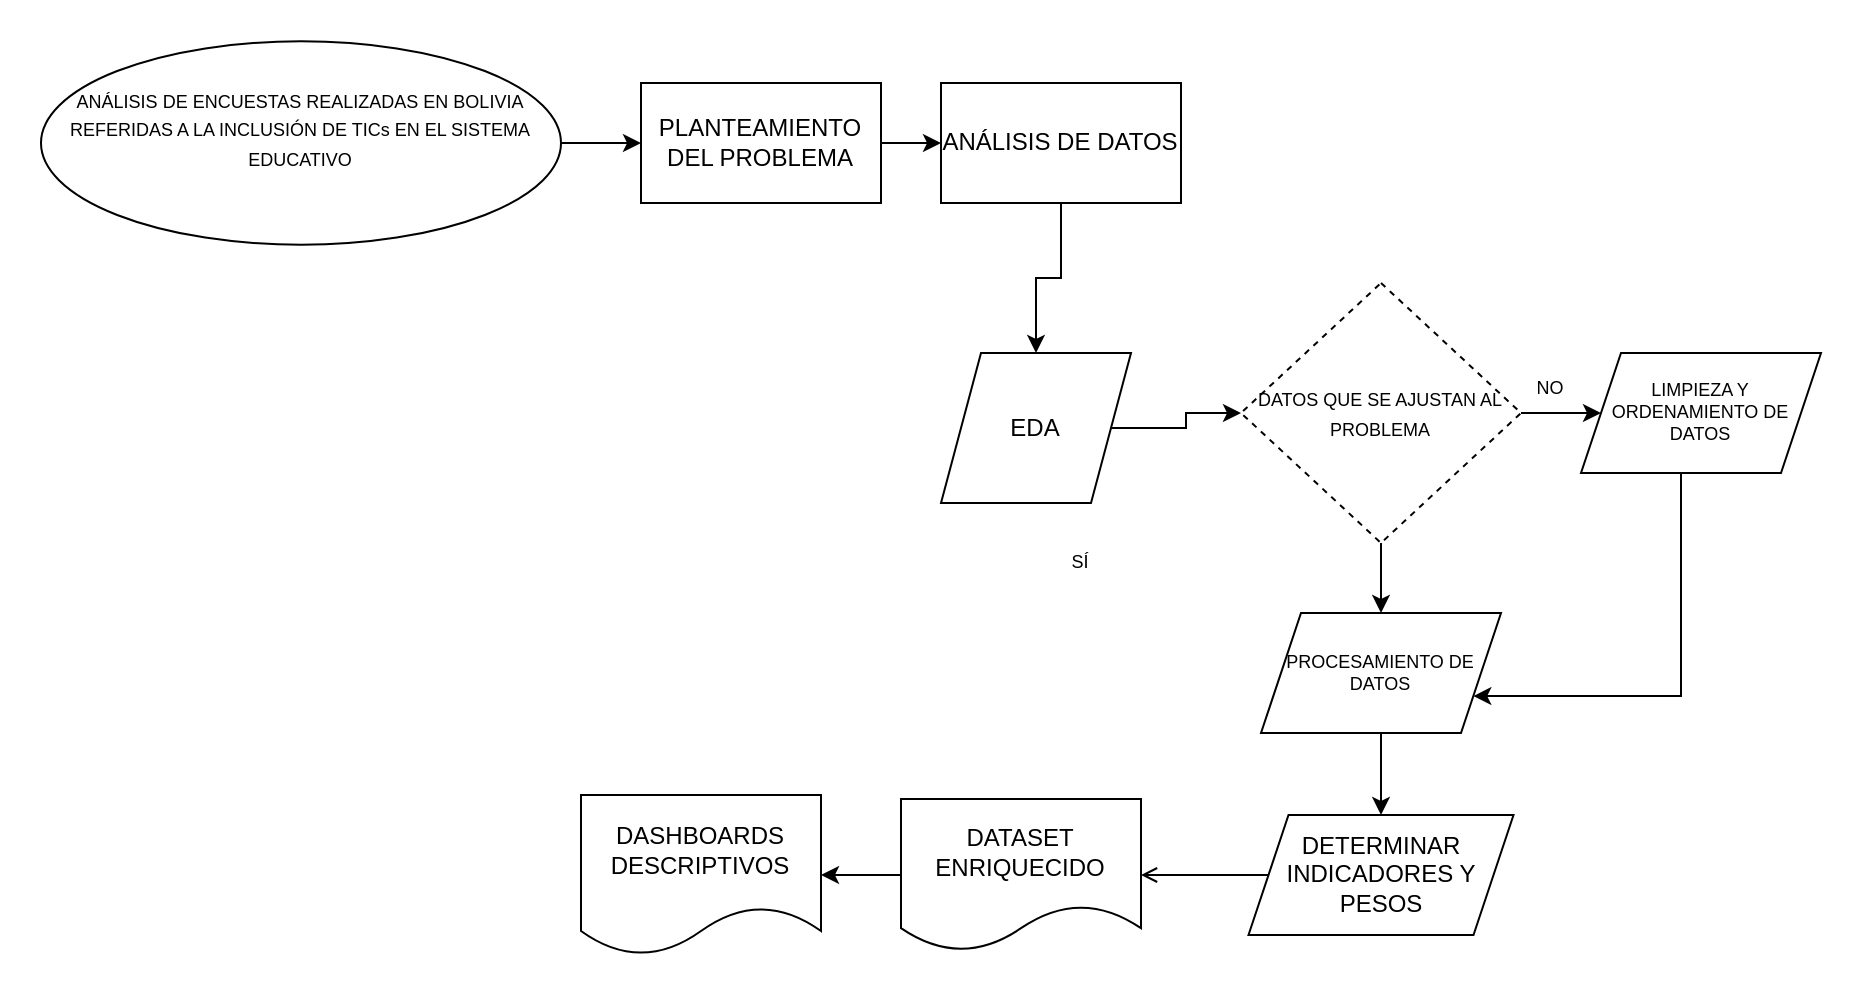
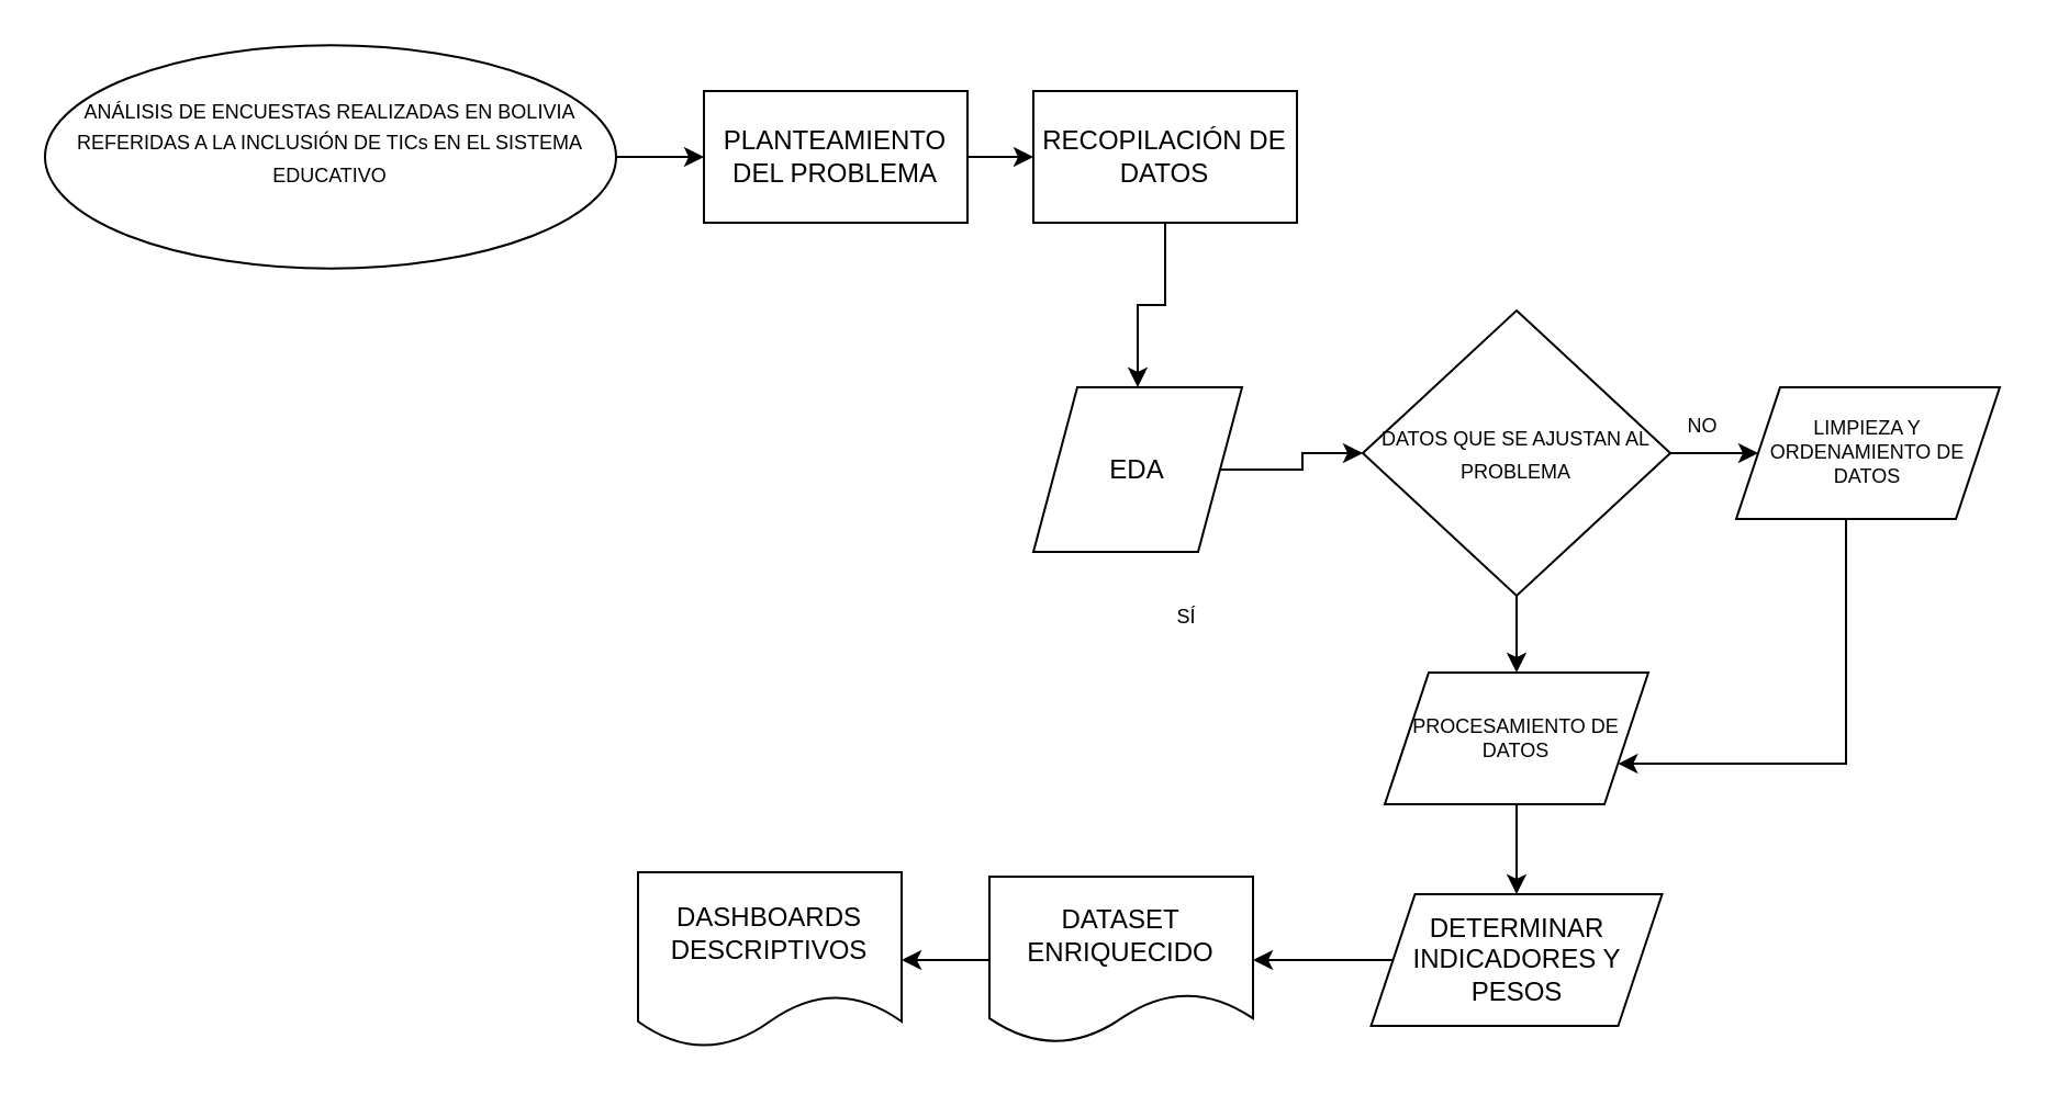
  <mxCell id="0" />
  <mxCell id="1" parent="0" />
  <mxCell id="2" style="edgeStyle=orthogonalEdgeStyle;rounded=0;orthogonalLoop=1;jettySize=auto;html=1;entryX=0;entryY=0.5;entryDx=0;entryDy=0;" edge="1" parent="1" source="3" target="5"><mxGeometry relative="1" as="geometry" /></mxCell>
  <mxCell id="3" value="&lt;div&gt;&lt;font style=&quot;font-size: 9px;&quot;&gt;ANÁLISIS DE ENCUESTAS REALIZADAS EN BOLIVIA REFERIDAS A LA INCLUSIÓN DE TICs EN EL SISTEMA EDUCATIVO&lt;/font&gt;&lt;/div&gt;&lt;div&gt;&lt;br&gt;&lt;/div&gt;" style="ellipse;whiteSpace=wrap;html=1;" vertex="1" parent="1"><mxGeometry x="20" y="20.13" width="260" height="101.75" as="geometry" /></mxCell>
  <mxCell id="4" style="edgeStyle=orthogonalEdgeStyle;rounded=0;orthogonalLoop=1;jettySize=auto;html=1;entryX=0;entryY=0.5;entryDx=0;entryDy=0;" edge="1" parent="1" source="5" target="7"><mxGeometry relative="1" as="geometry" /></mxCell>
  <mxCell id="5" value="PLANTEAMIENTO DEL PROBLEMA" style="rounded=0;whiteSpace=wrap;html=1;" vertex="1" parent="1"><mxGeometry x="320" y="41" width="120" height="60" as="geometry" /></mxCell>
  <mxCell id="6" style="edgeStyle=orthogonalEdgeStyle;rounded=0;orthogonalLoop=1;jettySize=auto;html=1;entryX=0.5;entryY=0;entryDx=0;entryDy=0;" edge="1" parent="1" source="7" target="18"><mxGeometry relative="1" as="geometry" /></mxCell>
- <mxCell id="7" value="ANÁLISIS DE DATOS" style="rounded=0;whiteSpace=wrap;html=1;" vertex="1" parent="1"><mxGeometry x="470" y="41" width="120" height="60" as="geometry" /></mxCell>
+ <mxCell id="7" value="RECOPILACIÓN DE DATOS" style="rounded=0;whiteSpace=wrap;html=1;" vertex="1" parent="1"><mxGeometry x="470" y="41" width="120" height="60" as="geometry" /></mxCell>
  <mxCell id="8" style="edgeStyle=orthogonalEdgeStyle;rounded=0;orthogonalLoop=1;jettySize=auto;html=1;fontSize=9;" edge="1" parent="1" source="10" target="14"><mxGeometry relative="1" as="geometry" /></mxCell>
  <mxCell id="9" style="edgeStyle=orthogonalEdgeStyle;rounded=0;orthogonalLoop=1;jettySize=auto;html=1;entryX=0.5;entryY=0;entryDx=0;entryDy=0;fontSize=9;" edge="1" parent="1" source="10" target="16"><mxGeometry relative="1" as="geometry" /></mxCell>
- <mxCell id="10" value="&lt;font style=&quot;font-size: 9px;&quot;&gt;DATOS QUE SE AJUSTAN AL PROBLEMA&lt;/font&gt;" style="rhombus;whiteSpace=wrap;html=1;dashed=1;" vertex="1" parent="1"><mxGeometry x="620" y="141" width="140" height="130" as="geometry" /></mxCell>
+ <mxCell id="10" value="&lt;font style=&quot;font-size: 9px;&quot;&gt;DATOS QUE SE AJUSTAN AL PROBLEMA&lt;/font&gt;" style="rhombus;whiteSpace=wrap;html=1;" vertex="1" parent="1"><mxGeometry x="620" y="141" width="140" height="130" as="geometry" /></mxCell>
  <mxCell id="11" value="SÍ" style="text;html=1;strokeColor=none;fillColor=none;align=center;verticalAlign=middle;whiteSpace=wrap;rounded=0;fontSize=9;" vertex="1" parent="1"><mxGeometry x="525" y="271" width="30" height="20" as="geometry" /></mxCell>
  <mxCell id="12" value="NO" style="text;html=1;strokeColor=none;fillColor=none;align=center;verticalAlign=middle;whiteSpace=wrap;rounded=0;fontSize=9;" vertex="1" parent="1"><mxGeometry x="760" y="181" width="30" height="25" as="geometry" /></mxCell>
  <mxCell id="13" style="edgeStyle=orthogonalEdgeStyle;rounded=0;orthogonalLoop=1;jettySize=auto;html=1;entryX=1;entryY=0.75;entryDx=0;entryDy=0;" edge="1" parent="1" source="14" target="16"><mxGeometry relative="1" as="geometry"><Array as="points"><mxPoint x="840" y="348" /></Array></mxGeometry></mxCell>
  <mxCell id="14" value="LIMPIEZA Y ORDENAMIENTO DE DATOS" style="shape=parallelogram;perimeter=parallelogramPerimeter;whiteSpace=wrap;html=1;fixedSize=1;fontSize=9;" vertex="1" parent="1"><mxGeometry x="790" y="176" width="120" height="60" as="geometry" /></mxCell>
  <mxCell id="15" style="edgeStyle=orthogonalEdgeStyle;rounded=0;orthogonalLoop=1;jettySize=auto;html=1;entryX=0.5;entryY=0;entryDx=0;entryDy=0;fontSize=9;" edge="1" parent="1" source="16" target="20"><mxGeometry relative="1" as="geometry" /></mxCell>
  <mxCell id="16" value="&lt;font style=&quot;font-size: 9px;&quot;&gt;PROCESAMIENTO DE DATOS&lt;/font&gt;" style="shape=parallelogram;perimeter=parallelogramPerimeter;whiteSpace=wrap;html=1;fixedSize=1;fontSize=9;" vertex="1" parent="1"><mxGeometry x="630" y="306" width="120" height="60" as="geometry" /></mxCell>
  <mxCell id="17" style="edgeStyle=orthogonalEdgeStyle;rounded=0;orthogonalLoop=1;jettySize=auto;html=1;entryX=0;entryY=0.5;entryDx=0;entryDy=0;" edge="1" parent="1" source="18" target="10"><mxGeometry relative="1" as="geometry" /></mxCell>
  <mxCell id="18" value="EDA" style="shape=parallelogram;perimeter=parallelogramPerimeter;whiteSpace=wrap;html=1;fixedSize=1;" vertex="1" parent="1"><mxGeometry x="470" y="176" width="95" height="75" as="geometry" /></mxCell>
- <mxCell id="19" style="edgeStyle=orthogonalEdgeStyle;rounded=0;orthogonalLoop=1;jettySize=auto;html=1;entryX=1;entryY=0.5;entryDx=0;entryDy=0;fontSize=9;endArrow=open;" edge="1" parent="1" source="20" target="22"><mxGeometry relative="1" as="geometry" /></mxCell>
+ <mxCell id="19" style="edgeStyle=orthogonalEdgeStyle;rounded=0;orthogonalLoop=1;jettySize=auto;html=1;entryX=1;entryY=0.5;entryDx=0;entryDy=0;fontSize=9;" edge="1" parent="1" source="20" target="22"><mxGeometry relative="1" as="geometry" /></mxCell>
  <mxCell id="20" value="DETERMINAR INDICADORES Y PESOS" style="shape=parallelogram;perimeter=parallelogramPerimeter;whiteSpace=wrap;fixedSize=1;html=1;fontSize=12;" vertex="1" parent="1"><mxGeometry x="623.75" y="407" width="132.5" height="60" as="geometry" /></mxCell>
  <mxCell id="21" style="edgeStyle=orthogonalEdgeStyle;rounded=0;orthogonalLoop=1;jettySize=auto;html=1;entryX=1;entryY=0.5;entryDx=0;entryDy=0;fontSize=12;" edge="1" parent="1" source="22" target="23"><mxGeometry relative="1" as="geometry" /></mxCell>
  <mxCell id="22" value="&lt;font style=&quot;font-size: 12px;&quot;&gt;DATASET ENRIQUECIDO&lt;/font&gt;" style="shape=document;whiteSpace=wrap;html=1;boundedLbl=1;fontSize=9;" vertex="1" parent="1"><mxGeometry x="450" y="399" width="120" height="76" as="geometry" /></mxCell>
  <mxCell id="23" value="&lt;font style=&quot;font-size: 12px;&quot;&gt;DASHBOARDS DESCRIPTIVOS&lt;/font&gt;" style="shape=document;whiteSpace=wrap;html=1;boundedLbl=1;fontSize=9;" vertex="1" parent="1"><mxGeometry x="290" y="397" width="120" height="80" as="geometry" /></mxCell>
